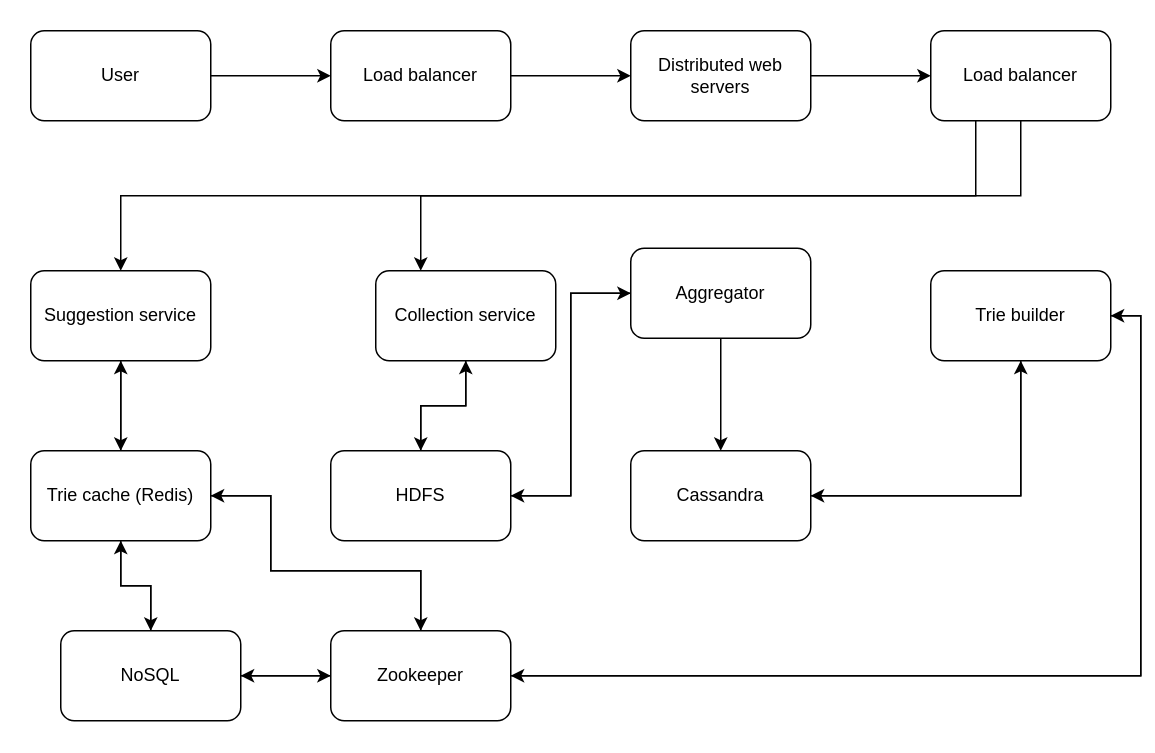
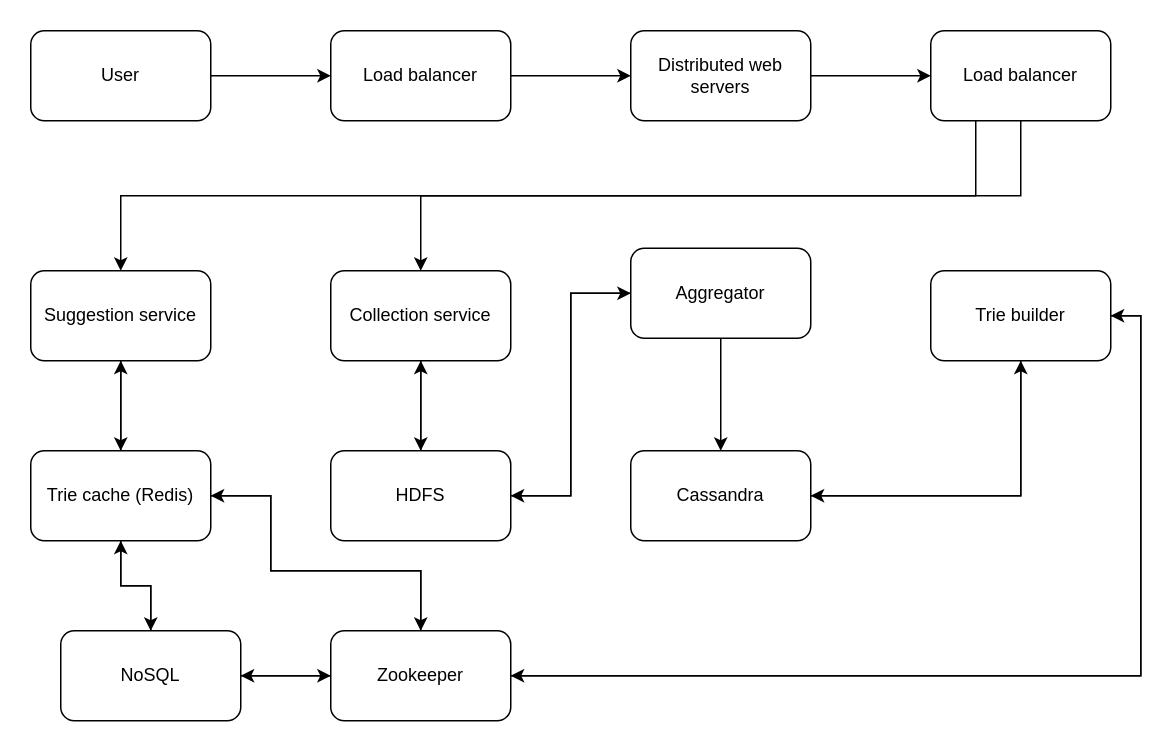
  <mxCell id="0" />
  <mxCell id="1" parent="0" />
  <mxCell id="2" style="edgeStyle=orthogonalEdgeStyle;rounded=0;orthogonalLoop=1;jettySize=auto;html=1;exitX=1;exitY=0.5;exitDx=0;exitDy=0;" edge="1" parent="1" source="3" target="5"><mxGeometry relative="1" as="geometry" /></mxCell>
  <mxCell id="3" value="User" style="rounded=1;whiteSpace=wrap;html=1;" vertex="1" parent="1"><mxGeometry x="20" y="20" width="120" height="60" as="geometry" /></mxCell>
  <mxCell id="4" style="edgeStyle=orthogonalEdgeStyle;rounded=0;orthogonalLoop=1;jettySize=auto;html=1;exitX=1;exitY=0.5;exitDx=0;exitDy=0;entryX=0;entryY=0.5;entryDx=0;entryDy=0;" edge="1" parent="1" source="5" target="7"><mxGeometry relative="1" as="geometry" /></mxCell>
  <mxCell id="5" value="Load balancer" style="rounded=1;whiteSpace=wrap;html=1;" vertex="1" parent="1"><mxGeometry x="220" y="20" width="120" height="60" as="geometry" /></mxCell>
  <mxCell id="6" style="edgeStyle=orthogonalEdgeStyle;rounded=0;orthogonalLoop=1;jettySize=auto;html=1;exitX=1;exitY=0.5;exitDx=0;exitDy=0;entryX=0;entryY=0.5;entryDx=0;entryDy=0;" edge="1" parent="1" source="7" target="10"><mxGeometry relative="1" as="geometry" /></mxCell>
  <mxCell id="7" value="Distributed web servers" style="rounded=1;whiteSpace=wrap;html=1;" vertex="1" parent="1"><mxGeometry x="420" y="20" width="120" height="60" as="geometry" /></mxCell>
  <mxCell id="8" style="edgeStyle=orthogonalEdgeStyle;rounded=0;orthogonalLoop=1;jettySize=auto;html=1;exitX=0.25;exitY=1;exitDx=0;exitDy=0;" edge="1" parent="1" source="10" target="12"><mxGeometry relative="1" as="geometry" /></mxCell>
  <mxCell id="9" style="edgeStyle=orthogonalEdgeStyle;rounded=0;orthogonalLoop=1;jettySize=auto;html=1;exitX=0.5;exitY=1;exitDx=0;exitDy=0;" edge="1" parent="1" source="10" target="14"><mxGeometry relative="1" as="geometry"><Array as="points"><mxPoint x="680" y="130" /><mxPoint x="280" y="130" /></Array></mxGeometry></mxCell>
  <mxCell id="10" value="Load balancer" style="rounded=1;whiteSpace=wrap;html=1;" vertex="1" parent="1"><mxGeometry x="620" y="20" width="120" height="60" as="geometry" /></mxCell>
  <mxCell id="11" style="edgeStyle=orthogonalEdgeStyle;rounded=0;orthogonalLoop=1;jettySize=auto;html=1;exitX=0.5;exitY=1;exitDx=0;exitDy=0;" edge="1" parent="1" source="12" target="29"><mxGeometry relative="1" as="geometry" /></mxCell>
  <mxCell id="12" value="Suggestion service" style="rounded=1;whiteSpace=wrap;html=1;" vertex="1" parent="1"><mxGeometry x="20" y="180" width="120" height="60" as="geometry" /></mxCell>
  <mxCell id="13" style="edgeStyle=orthogonalEdgeStyle;rounded=0;orthogonalLoop=1;jettySize=auto;html=1;exitX=0.5;exitY=1;exitDx=0;exitDy=0;" edge="1" parent="1" source="14" target="23"><mxGeometry relative="1" as="geometry" /></mxCell>
- <mxCell id="14" value="Collection service" style="rounded=1;whiteSpace=wrap;html=1;" vertex="1" parent="1"><mxGeometry x="250" y="180" width="120" height="60" as="geometry" /></mxCell>
+ <mxCell id="14" value="Collection service" style="rounded=1;whiteSpace=wrap;html=1;" vertex="1" parent="1"><mxGeometry x="220" y="180" width="120" height="60" as="geometry" /></mxCell>
  <mxCell id="15" style="edgeStyle=orthogonalEdgeStyle;rounded=0;orthogonalLoop=1;jettySize=auto;html=1;exitX=0.5;exitY=1;exitDx=0;exitDy=0;" edge="1" parent="1" source="17" target="25"><mxGeometry relative="1" as="geometry" /></mxCell>
  <mxCell id="16" style="edgeStyle=orthogonalEdgeStyle;rounded=0;orthogonalLoop=1;jettySize=auto;html=1;exitX=0;exitY=0.5;exitDx=0;exitDy=0;entryX=1;entryY=0.5;entryDx=0;entryDy=0;" edge="1" parent="1" source="17" target="23"><mxGeometry relative="1" as="geometry" /></mxCell>
  <mxCell id="17" value="Aggregator" style="rounded=1;whiteSpace=wrap;html=1;" vertex="1" parent="1"><mxGeometry x="420" y="165" width="120" height="60" as="geometry" /></mxCell>
  <mxCell id="18" style="edgeStyle=orthogonalEdgeStyle;rounded=0;orthogonalLoop=1;jettySize=auto;html=1;exitX=0.5;exitY=1;exitDx=0;exitDy=0;entryX=1;entryY=0.5;entryDx=0;entryDy=0;" edge="1" parent="1" source="20" target="25"><mxGeometry relative="1" as="geometry" /></mxCell>
  <mxCell id="19" style="edgeStyle=orthogonalEdgeStyle;rounded=0;orthogonalLoop=1;jettySize=auto;html=1;exitX=1;exitY=0.5;exitDx=0;exitDy=0;entryX=1;entryY=0.5;entryDx=0;entryDy=0;" edge="1" parent="1" source="20" target="36"><mxGeometry relative="1" as="geometry" /></mxCell>
  <mxCell id="20" value="Trie builder" style="rounded=1;whiteSpace=wrap;html=1;" vertex="1" parent="1"><mxGeometry x="620" y="180" width="120" height="60" as="geometry" /></mxCell>
  <mxCell id="21" style="edgeStyle=orthogonalEdgeStyle;rounded=0;orthogonalLoop=1;jettySize=auto;html=1;exitX=0.5;exitY=0;exitDx=0;exitDy=0;entryX=0.5;entryY=1;entryDx=0;entryDy=0;" edge="1" parent="1" source="23" target="14"><mxGeometry relative="1" as="geometry" /></mxCell>
  <mxCell id="22" style="edgeStyle=orthogonalEdgeStyle;rounded=0;orthogonalLoop=1;jettySize=auto;html=1;exitX=1;exitY=0.5;exitDx=0;exitDy=0;entryX=0;entryY=0.5;entryDx=0;entryDy=0;" edge="1" parent="1" source="23" target="17"><mxGeometry relative="1" as="geometry" /></mxCell>
  <mxCell id="23" value="HDFS" style="rounded=1;whiteSpace=wrap;html=1;" vertex="1" parent="1"><mxGeometry x="220" y="300" width="120" height="60" as="geometry" /></mxCell>
  <mxCell id="24" style="edgeStyle=orthogonalEdgeStyle;rounded=0;orthogonalLoop=1;jettySize=auto;html=1;exitX=1;exitY=0.5;exitDx=0;exitDy=0;" edge="1" parent="1" source="25" target="20"><mxGeometry relative="1" as="geometry" /></mxCell>
  <mxCell id="25" value="Cassandra" style="rounded=1;whiteSpace=wrap;html=1;" vertex="1" parent="1"><mxGeometry x="420" y="300" width="120" height="60" as="geometry" /></mxCell>
  <mxCell id="26" style="edgeStyle=orthogonalEdgeStyle;rounded=0;orthogonalLoop=1;jettySize=auto;html=1;exitX=0.5;exitY=0;exitDx=0;exitDy=0;entryX=0.5;entryY=1;entryDx=0;entryDy=0;" edge="1" parent="1" source="29" target="12"><mxGeometry relative="1" as="geometry" /></mxCell>
  <mxCell id="27" style="edgeStyle=orthogonalEdgeStyle;rounded=0;orthogonalLoop=1;jettySize=auto;html=1;exitX=0.5;exitY=1;exitDx=0;exitDy=0;entryX=0.5;entryY=0;entryDx=0;entryDy=0;" edge="1" parent="1" source="29" target="32"><mxGeometry relative="1" as="geometry" /></mxCell>
  <mxCell id="28" style="edgeStyle=orthogonalEdgeStyle;rounded=0;orthogonalLoop=1;jettySize=auto;html=1;exitX=1;exitY=0.5;exitDx=0;exitDy=0;entryX=0.5;entryY=0;entryDx=0;entryDy=0;" edge="1" parent="1" source="29" target="36"><mxGeometry relative="1" as="geometry"><Array as="points"><mxPoint x="180" y="330" /><mxPoint x="180" y="380" /><mxPoint x="280" y="380" /></Array></mxGeometry></mxCell>
  <mxCell id="29" value="Trie cache (Redis)" style="rounded=1;whiteSpace=wrap;html=1;" vertex="1" parent="1"><mxGeometry x="20" y="300" width="120" height="60" as="geometry" /></mxCell>
  <mxCell id="30" style="edgeStyle=orthogonalEdgeStyle;rounded=0;orthogonalLoop=1;jettySize=auto;html=1;exitX=1;exitY=0.5;exitDx=0;exitDy=0;entryX=0;entryY=0.5;entryDx=0;entryDy=0;" edge="1" parent="1" source="32" target="36"><mxGeometry relative="1" as="geometry" /></mxCell>
  <mxCell id="31" style="edgeStyle=orthogonalEdgeStyle;rounded=0;orthogonalLoop=1;jettySize=auto;html=1;exitX=0.5;exitY=0;exitDx=0;exitDy=0;entryX=0.5;entryY=1;entryDx=0;entryDy=0;" edge="1" parent="1" source="32" target="29"><mxGeometry relative="1" as="geometry" /></mxCell>
  <mxCell id="32" value="NoSQL" style="rounded=1;whiteSpace=wrap;html=1;" vertex="1" parent="1"><mxGeometry x="40" y="420" width="120" height="60" as="geometry" /></mxCell>
  <mxCell id="33" style="edgeStyle=orthogonalEdgeStyle;rounded=0;orthogonalLoop=1;jettySize=auto;html=1;exitX=0;exitY=0.5;exitDx=0;exitDy=0;entryX=1;entryY=0.5;entryDx=0;entryDy=0;" edge="1" parent="1" source="36" target="32"><mxGeometry relative="1" as="geometry" /></mxCell>
  <mxCell id="34" style="edgeStyle=orthogonalEdgeStyle;rounded=0;orthogonalLoop=1;jettySize=auto;html=1;exitX=0.5;exitY=0;exitDx=0;exitDy=0;entryX=1;entryY=0.5;entryDx=0;entryDy=0;" edge="1" parent="1" source="36" target="29"><mxGeometry relative="1" as="geometry"><Array as="points"><mxPoint x="280" y="380" /><mxPoint x="180" y="380" /><mxPoint x="180" y="330" /></Array></mxGeometry></mxCell>
  <mxCell id="35" style="edgeStyle=orthogonalEdgeStyle;rounded=0;orthogonalLoop=1;jettySize=auto;html=1;exitX=1;exitY=0.5;exitDx=0;exitDy=0;entryX=1;entryY=0.5;entryDx=0;entryDy=0;" edge="1" parent="1" source="36" target="20"><mxGeometry relative="1" as="geometry" /></mxCell>
  <mxCell id="36" value="Zookeeper" style="rounded=1;whiteSpace=wrap;html=1;" vertex="1" parent="1"><mxGeometry x="220" y="420" width="120" height="60" as="geometry" /></mxCell>
